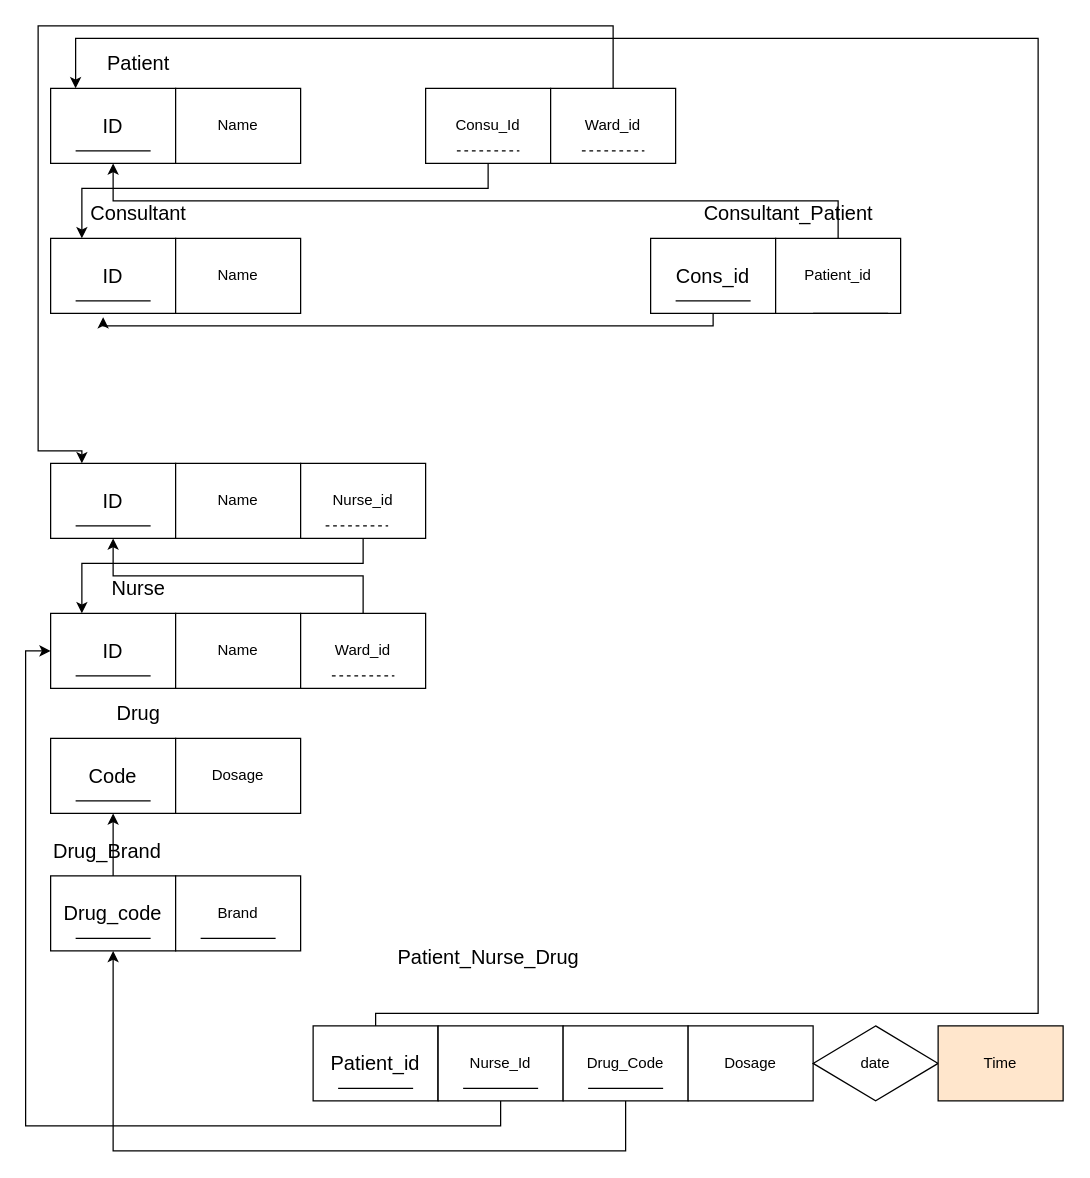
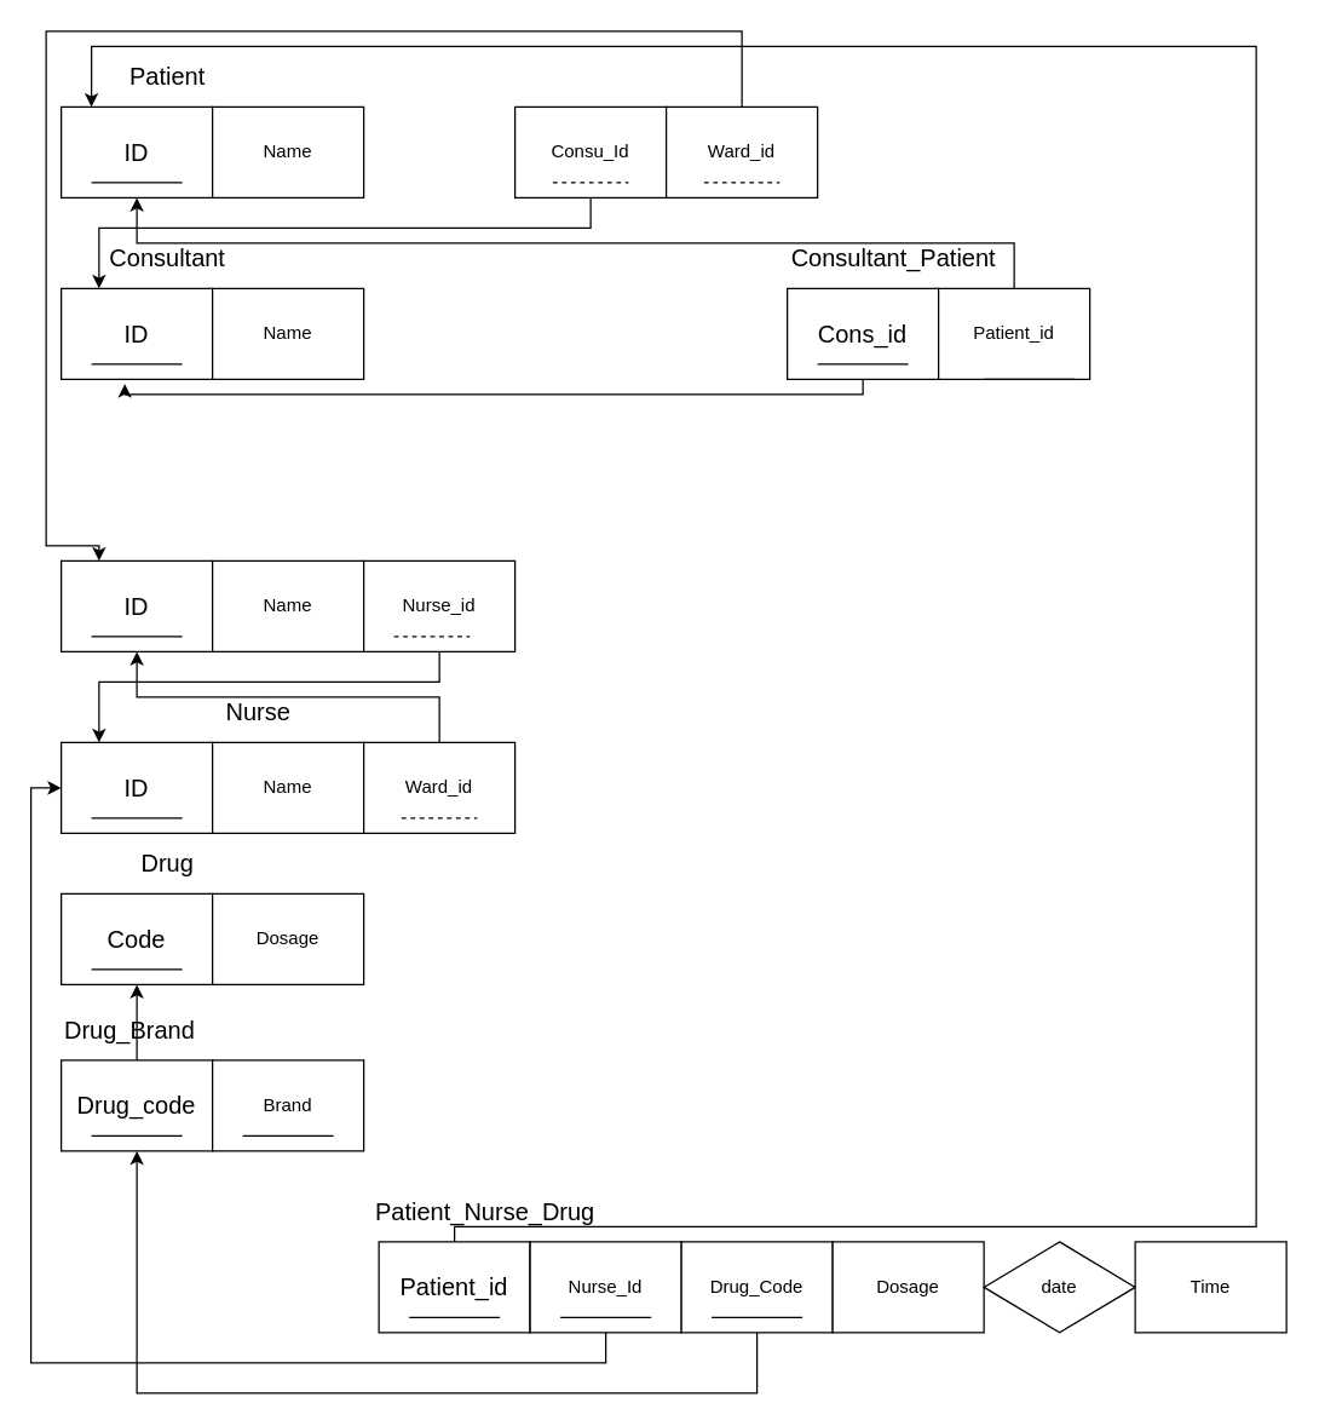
  <mxCell id="0" />
  <mxCell id="1" parent="0" />
  <mxCell id="2" value="&lt;font style=&quot;font-size: 16px&quot;&gt;ID&lt;/font&gt;" style="rounded=0;whiteSpace=wrap;html=1;" vertex="1" parent="1"><mxGeometry x="40" y="70" width="100" height="60" as="geometry" /></mxCell>
  <mxCell id="3" value="" style="endArrow=none;html=1;" edge="1" parent="1" source="2"><mxGeometry width="50" height="50" relative="1" as="geometry"><mxPoint x="420" y="410" as="sourcePoint" /><mxPoint x="140" y="130" as="targetPoint" /><Array as="points"><mxPoint x="140" y="70" /></Array></mxGeometry></mxCell>
  <mxCell id="4" value="" style="endArrow=none;html=1;" edge="1" parent="1"><mxGeometry width="50" height="50" relative="1" as="geometry"><mxPoint x="60" y="120" as="sourcePoint" /><mxPoint x="120" y="120" as="targetPoint" /></mxGeometry></mxCell>
  <mxCell id="5" value="Name" style="rounded=0;whiteSpace=wrap;html=1;" vertex="1" parent="1"><mxGeometry x="140" y="70" width="100" height="60" as="geometry" /></mxCell>
  <mxCell id="6" style="edgeStyle=orthogonalEdgeStyle;rounded=0;orthogonalLoop=1;jettySize=auto;html=1;entryX=0.25;entryY=0;entryDx=0;entryDy=0;" edge="1" parent="1" source="7" target="10"><mxGeometry relative="1" as="geometry"><Array as="points"><mxPoint x="390" y="150" /><mxPoint x="65" y="150" /></Array></mxGeometry></mxCell>
  <mxCell id="7" value="Consu_Id" style="rounded=0;whiteSpace=wrap;html=1;" vertex="1" parent="1"><mxGeometry x="340" y="70" width="100" height="60" as="geometry" /></mxCell>
  <mxCell id="8" value="&lt;font style=&quot;font-size: 16px&quot;&gt;Patient&lt;/font&gt;" style="text;html=1;resizable=0;autosize=1;align=center;verticalAlign=middle;points=[];fillColor=none;strokeColor=none;rounded=0;" vertex="1" parent="1"><mxGeometry x="75" y="40" width="70" height="20" as="geometry" /></mxCell>
  <mxCell id="9" value="" style="endArrow=none;dashed=1;html=1;" edge="1" parent="1"><mxGeometry width="50" height="50" relative="1" as="geometry"><mxPoint x="365" y="120" as="sourcePoint" /><mxPoint x="415" y="120" as="targetPoint" /></mxGeometry></mxCell>
  <mxCell id="10" value="&lt;font style=&quot;font-size: 16px&quot;&gt;ID&lt;/font&gt;" style="rounded=0;whiteSpace=wrap;html=1;" vertex="1" parent="1"><mxGeometry x="40" y="190" width="100" height="60" as="geometry" /></mxCell>
  <mxCell id="11" value="" style="endArrow=none;html=1;" edge="1" parent="1" source="10"><mxGeometry width="50" height="50" relative="1" as="geometry"><mxPoint x="420" y="530" as="sourcePoint" /><mxPoint x="140" y="250" as="targetPoint" /><Array as="points"><mxPoint x="140" y="190" /></Array></mxGeometry></mxCell>
  <mxCell id="12" value="" style="endArrow=none;html=1;" edge="1" parent="1"><mxGeometry width="50" height="50" relative="1" as="geometry"><mxPoint x="60" y="240" as="sourcePoint" /><mxPoint x="120" y="240" as="targetPoint" /></mxGeometry></mxCell>
  <mxCell id="13" value="Name" style="rounded=0;whiteSpace=wrap;html=1;" vertex="1" parent="1"><mxGeometry x="140" y="190" width="100" height="60" as="geometry" /></mxCell>
  <mxCell id="14" value="&lt;font style=&quot;font-size: 16px&quot;&gt;Consultant&lt;/font&gt;" style="text;html=1;resizable=0;autosize=1;align=center;verticalAlign=middle;points=[];fillColor=none;strokeColor=none;rounded=0;" vertex="1" parent="1"><mxGeometry x="65" y="160" width="90" height="20" as="geometry" /></mxCell>
  <mxCell id="15" style="edgeStyle=orthogonalEdgeStyle;rounded=0;orthogonalLoop=1;jettySize=auto;html=1;entryX=0.42;entryY=1.05;entryDx=0;entryDy=0;entryPerimeter=0;" edge="1" parent="1" source="16" target="10"><mxGeometry relative="1" as="geometry"><Array as="points"><mxPoint x="570" y="260" /><mxPoint x="82" y="260" /></Array></mxGeometry></mxCell>
  <mxCell id="16" value="&lt;font style=&quot;font-size: 16px&quot;&gt;Cons_id&lt;/font&gt;" style="rounded=0;whiteSpace=wrap;html=1;" vertex="1" parent="1"><mxGeometry x="520" y="190" width="100" height="60" as="geometry" /></mxCell>
  <mxCell id="17" value="" style="endArrow=none;html=1;" edge="1" parent="1" source="16"><mxGeometry width="50" height="50" relative="1" as="geometry"><mxPoint x="900" y="530" as="sourcePoint" /><mxPoint x="620" y="250" as="targetPoint" /><Array as="points"><mxPoint x="620" y="190" /></Array></mxGeometry></mxCell>
  <mxCell id="18" value="" style="endArrow=none;html=1;" edge="1" parent="1"><mxGeometry width="50" height="50" relative="1" as="geometry"><mxPoint x="540" y="240" as="sourcePoint" /><mxPoint x="600" y="240" as="targetPoint" /></mxGeometry></mxCell>
  <mxCell id="19" style="edgeStyle=orthogonalEdgeStyle;rounded=0;orthogonalLoop=1;jettySize=auto;html=1;entryX=0.5;entryY=1;entryDx=0;entryDy=0;" edge="1" parent="1" source="20" target="2"><mxGeometry relative="1" as="geometry"><Array as="points"><mxPoint x="670" y="160" /><mxPoint x="90" y="160" /></Array></mxGeometry></mxCell>
  <mxCell id="20" value="Patient_id" style="rounded=0;whiteSpace=wrap;html=1;" vertex="1" parent="1"><mxGeometry x="620" y="190" width="100" height="60" as="geometry" /></mxCell>
- <mxCell id="21" value="&lt;font style=&quot;font-size: 16px&quot;&gt;Consultant_Patient&lt;/font&gt;" style="text;html=1;resizable=0;autosize=1;align=center;verticalAlign=middle;points=[];fillColor=none;strokeColor=none;rounded=0;" vertex="1" parent="1"><mxGeometry x="555" y="160" width="150" height="20" as="geometry" /></mxCell>
+ <mxCell id="21" value="&lt;font style=&quot;font-size: 16px&quot;&gt;Consultant_Patient&lt;/font&gt;" style="text;html=1;resizable=0;autosize=1;align=center;verticalAlign=middle;points=[];fillColor=none;strokeColor=none;rounded=0;" vertex="1" parent="1"><mxGeometry x="515" y="160" width="150" height="20" as="geometry" /></mxCell>
  <mxCell id="22" value="" style="endArrow=none;html=1;" edge="1" parent="1"><mxGeometry width="50" height="50" relative="1" as="geometry"><mxPoint x="160" y="750" as="sourcePoint" /><mxPoint x="220" y="750" as="targetPoint" /></mxGeometry></mxCell>
  <mxCell id="23" value="&lt;font style=&quot;font-size: 16px&quot;&gt;ID&lt;/font&gt;" style="rounded=0;whiteSpace=wrap;html=1;" vertex="1" parent="1"><mxGeometry x="40" y="370" width="100" height="60" as="geometry" /></mxCell>
  <mxCell id="24" value="" style="endArrow=none;html=1;" edge="1" parent="1" source="23"><mxGeometry width="50" height="50" relative="1" as="geometry"><mxPoint x="420" y="710" as="sourcePoint" /><mxPoint x="140" y="430" as="targetPoint" /><Array as="points"><mxPoint x="140" y="370" /></Array></mxGeometry></mxCell>
  <mxCell id="25" value="" style="endArrow=none;html=1;" edge="1" parent="1"><mxGeometry width="50" height="50" relative="1" as="geometry"><mxPoint x="60" y="420" as="sourcePoint" /><mxPoint x="120" y="420" as="targetPoint" /></mxGeometry></mxCell>
  <mxCell id="26" value="Name" style="rounded=0;whiteSpace=wrap;html=1;" vertex="1" parent="1"><mxGeometry x="140" y="370" width="100" height="60" as="geometry" /></mxCell>
  <mxCell id="27" style="edgeStyle=orthogonalEdgeStyle;rounded=0;orthogonalLoop=1;jettySize=auto;html=1;entryX=0.25;entryY=0;entryDx=0;entryDy=0;" edge="1" parent="1" source="28" target="30"><mxGeometry relative="1" as="geometry"><Array as="points"><mxPoint x="290" y="450" /><mxPoint x="65" y="450" /></Array></mxGeometry></mxCell>
  <mxCell id="28" value="Nurse_id" style="rounded=0;whiteSpace=wrap;html=1;" vertex="1" parent="1"><mxGeometry x="240" y="370" width="100" height="60" as="geometry" /></mxCell>
  <mxCell id="29" value="" style="endArrow=none;dashed=1;html=1;" edge="1" parent="1"><mxGeometry width="50" height="50" relative="1" as="geometry"><mxPoint x="260" y="420" as="sourcePoint" /><mxPoint x="310" y="420" as="targetPoint" /></mxGeometry></mxCell>
  <mxCell id="30" value="&lt;font style=&quot;font-size: 16px&quot;&gt;ID&lt;/font&gt;" style="rounded=0;whiteSpace=wrap;html=1;" vertex="1" parent="1"><mxGeometry x="40" y="490" width="100" height="60" as="geometry" /></mxCell>
  <mxCell id="31" value="" style="endArrow=none;html=1;" edge="1" parent="1" source="30"><mxGeometry width="50" height="50" relative="1" as="geometry"><mxPoint x="420" y="830" as="sourcePoint" /><mxPoint x="140" y="550" as="targetPoint" /><Array as="points"><mxPoint x="140" y="490" /></Array></mxGeometry></mxCell>
  <mxCell id="32" value="" style="endArrow=none;html=1;" edge="1" parent="1"><mxGeometry width="50" height="50" relative="1" as="geometry"><mxPoint x="60" y="540" as="sourcePoint" /><mxPoint x="120" y="540" as="targetPoint" /></mxGeometry></mxCell>
  <mxCell id="33" value="Name" style="rounded=0;whiteSpace=wrap;html=1;" vertex="1" parent="1"><mxGeometry x="140" y="490" width="100" height="60" as="geometry" /></mxCell>
  <mxCell id="34" style="edgeStyle=orthogonalEdgeStyle;rounded=0;orthogonalLoop=1;jettySize=auto;html=1;entryX=0.5;entryY=1;entryDx=0;entryDy=0;" edge="1" parent="1" source="35" target="23"><mxGeometry relative="1" as="geometry"><Array as="points"><mxPoint x="290" y="460" /><mxPoint x="90" y="460" /></Array></mxGeometry></mxCell>
  <mxCell id="35" value="Ward_id" style="rounded=0;whiteSpace=wrap;html=1;" vertex="1" parent="1"><mxGeometry x="240" y="490" width="100" height="60" as="geometry" /></mxCell>
- <mxCell id="36" value="&lt;font style=&quot;font-size: 16px&quot;&gt;Nurse&lt;/font&gt;" style="text;html=1;resizable=0;autosize=1;align=center;verticalAlign=middle;points=[];fillColor=none;strokeColor=none;rounded=0;" vertex="1" parent="1"><mxGeometry x="80" y="460" width="60" height="20" as="geometry" /></mxCell>
+ <mxCell id="36" value="&lt;font style=&quot;font-size: 16px&quot;&gt;Nurse&lt;/font&gt;" style="text;html=1;resizable=0;autosize=1;align=center;verticalAlign=middle;points=[];fillColor=none;strokeColor=none;rounded=0;" vertex="1" parent="1"><mxGeometry x="140" y="460" width="60" height="20" as="geometry" /></mxCell>
  <mxCell id="37" value="" style="endArrow=none;dashed=1;html=1;" edge="1" parent="1"><mxGeometry width="50" height="50" relative="1" as="geometry"><mxPoint x="265" y="540" as="sourcePoint" /><mxPoint x="315" y="540" as="targetPoint" /></mxGeometry></mxCell>
  <mxCell id="38" style="edgeStyle=orthogonalEdgeStyle;rounded=0;orthogonalLoop=1;jettySize=auto;html=1;entryX=0.25;entryY=0;entryDx=0;entryDy=0;" edge="1" parent="1" source="39" target="23"><mxGeometry relative="1" as="geometry"><Array as="points"><mxPoint x="490" y="20" /><mxPoint x="30" y="20" /><mxPoint x="30" y="360" /><mxPoint x="65" y="360" /></Array></mxGeometry></mxCell>
  <mxCell id="39" value="Ward_id" style="rounded=0;whiteSpace=wrap;html=1;" vertex="1" parent="1"><mxGeometry x="440" y="70" width="100" height="60" as="geometry" /></mxCell>
  <mxCell id="40" value="" style="endArrow=none;dashed=1;html=1;" edge="1" parent="1"><mxGeometry width="50" height="50" relative="1" as="geometry"><mxPoint x="465" y="120" as="sourcePoint" /><mxPoint x="515" y="120" as="targetPoint" /></mxGeometry></mxCell>
  <mxCell id="41" value="&lt;font style=&quot;font-size: 16px&quot;&gt;Code&lt;/font&gt;" style="rounded=0;whiteSpace=wrap;html=1;" vertex="1" parent="1"><mxGeometry x="40" y="590" width="100" height="60" as="geometry" /></mxCell>
  <mxCell id="42" value="" style="endArrow=none;html=1;" edge="1" parent="1" source="41"><mxGeometry width="50" height="50" relative="1" as="geometry"><mxPoint x="420" y="930" as="sourcePoint" /><mxPoint x="140" y="650" as="targetPoint" /><Array as="points"><mxPoint x="140" y="590" /></Array></mxGeometry></mxCell>
  <mxCell id="43" value="" style="endArrow=none;html=1;" edge="1" parent="1"><mxGeometry width="50" height="50" relative="1" as="geometry"><mxPoint x="60" y="640" as="sourcePoint" /><mxPoint x="120" y="640" as="targetPoint" /></mxGeometry></mxCell>
  <mxCell id="44" value="Dosage" style="rounded=0;whiteSpace=wrap;html=1;" vertex="1" parent="1"><mxGeometry x="140" y="590" width="100" height="60" as="geometry" /></mxCell>
  <mxCell id="45" value="&lt;font style=&quot;font-size: 16px&quot;&gt;Drug&lt;/font&gt;" style="text;html=1;resizable=0;autosize=1;align=center;verticalAlign=middle;points=[];fillColor=none;strokeColor=none;rounded=0;" vertex="1" parent="1"><mxGeometry x="85" y="560" width="50" height="20" as="geometry" /></mxCell>
  <mxCell id="46" style="edgeStyle=orthogonalEdgeStyle;rounded=0;orthogonalLoop=1;jettySize=auto;html=1;entryX=0.5;entryY=1;entryDx=0;entryDy=0;" edge="1" parent="1" source="47" target="41"><mxGeometry relative="1" as="geometry" /></mxCell>
  <mxCell id="47" value="&lt;font style=&quot;font-size: 16px&quot;&gt;Drug_code&lt;/font&gt;" style="rounded=0;whiteSpace=wrap;html=1;" vertex="1" parent="1"><mxGeometry x="40" y="700" width="100" height="60" as="geometry" /></mxCell>
  <mxCell id="48" value="" style="endArrow=none;html=1;" edge="1" parent="1" source="47"><mxGeometry width="50" height="50" relative="1" as="geometry"><mxPoint x="420" y="1040" as="sourcePoint" /><mxPoint x="140" y="760" as="targetPoint" /><Array as="points"><mxPoint x="140" y="700" /></Array></mxGeometry></mxCell>
  <mxCell id="49" value="" style="endArrow=none;html=1;" edge="1" parent="1"><mxGeometry width="50" height="50" relative="1" as="geometry"><mxPoint x="60" y="750" as="sourcePoint" /><mxPoint x="120" y="750" as="targetPoint" /></mxGeometry></mxCell>
  <mxCell id="50" value="Brand" style="rounded=0;whiteSpace=wrap;html=1;" vertex="1" parent="1"><mxGeometry x="140" y="700" width="100" height="60" as="geometry" /></mxCell>
  <mxCell id="51" value="&lt;font style=&quot;font-size: 16px&quot;&gt;Drug_Brand&lt;/font&gt;" style="text;html=1;resizable=0;autosize=1;align=center;verticalAlign=middle;points=[];fillColor=none;strokeColor=none;rounded=0;" vertex="1" parent="1"><mxGeometry x="35" y="670" width="100" height="20" as="geometry" /></mxCell>
  <mxCell id="52" value="" style="endArrow=none;html=1;" edge="1" parent="1"><mxGeometry width="50" height="50" relative="1" as="geometry"><mxPoint x="650" y="250" as="sourcePoint" /><mxPoint x="710" y="250" as="targetPoint" /></mxGeometry></mxCell>
  <mxCell id="53" value="" style="endArrow=none;html=1;" edge="1" parent="1"><mxGeometry width="50" height="50" relative="1" as="geometry"><mxPoint x="160" y="750" as="sourcePoint" /><mxPoint x="220" y="750" as="targetPoint" /></mxGeometry></mxCell>
  <mxCell id="54" style="edgeStyle=orthogonalEdgeStyle;rounded=0;orthogonalLoop=1;jettySize=auto;html=1;exitX=0.5;exitY=0;exitDx=0;exitDy=0;" edge="1" parent="1" source="55"><mxGeometry relative="1" as="geometry"><mxPoint x="60" y="70" as="targetPoint" /><mxPoint x="300" y="770" as="sourcePoint" /><Array as="points"><mxPoint x="300" y="810" /><mxPoint x="830" y="810" /><mxPoint x="830" y="30" /><mxPoint x="60" y="30" /></Array></mxGeometry></mxCell>
  <mxCell id="55" value="&lt;font style=&quot;font-size: 16px&quot;&gt;Patient_id&lt;/font&gt;" style="rounded=0;whiteSpace=wrap;html=1;" vertex="1" parent="1"><mxGeometry x="250" y="820" width="100" height="60" as="geometry" /></mxCell>
  <mxCell id="56" value="" style="endArrow=none;html=1;" edge="1" parent="1" source="55"><mxGeometry width="50" height="50" relative="1" as="geometry"><mxPoint x="630" y="1160" as="sourcePoint" /><mxPoint x="350" y="880" as="targetPoint" /><Array as="points"><mxPoint x="350" y="820" /></Array></mxGeometry></mxCell>
  <mxCell id="57" value="" style="endArrow=none;html=1;" edge="1" parent="1"><mxGeometry width="50" height="50" relative="1" as="geometry"><mxPoint x="270" y="870" as="sourcePoint" /><mxPoint x="330" y="870" as="targetPoint" /></mxGeometry></mxCell>
  <mxCell id="58" style="edgeStyle=orthogonalEdgeStyle;rounded=0;orthogonalLoop=1;jettySize=auto;html=1;entryX=0;entryY=0.5;entryDx=0;entryDy=0;" edge="1" parent="1" source="59" target="30"><mxGeometry relative="1" as="geometry"><Array as="points"><mxPoint x="400" y="900" /><mxPoint y="900" x="20" /><mxPoint y="520" x="20" /></Array></mxGeometry></mxCell>
  <mxCell id="59" value="Nurse_Id" style="rounded=0;whiteSpace=wrap;html=1;" vertex="1" parent="1"><mxGeometry x="350" y="820" width="100" height="60" as="geometry" /></mxCell>
  <mxCell id="60" style="edgeStyle=orthogonalEdgeStyle;rounded=0;orthogonalLoop=1;jettySize=auto;html=1;" edge="1" parent="1" source="61" target="47"><mxGeometry relative="1" as="geometry"><Array as="points"><mxPoint x="500" y="920" /><mxPoint x="90" y="920" /></Array></mxGeometry></mxCell>
  <mxCell id="61" value="Drug_Code" style="rounded=0;whiteSpace=wrap;html=1;" vertex="1" parent="1"><mxGeometry x="450" y="820" width="100" height="60" as="geometry" /></mxCell>
  <mxCell id="62" value="Dosage" style="rounded=0;whiteSpace=wrap;html=1;" vertex="1" parent="1"><mxGeometry x="550" y="820" width="100" height="60" as="geometry" /></mxCell>
- <mxCell id="63" value="&lt;font style=&quot;font-size: 16px&quot;&gt;Patient_Nurse_Drug&lt;/font&gt;" style="text;html=1;resizable=0;autosize=1;align=center;verticalAlign=middle;points=[];fillColor=none;strokeColor=none;rounded=0;" vertex="1" parent="1"><mxGeometry x="310" y="755" width="160" height="20" as="geometry" /></mxCell>
+ <mxCell id="63" value="&lt;font style=&quot;font-size: 16px&quot;&gt;Patient_Nurse_Drug&lt;/font&gt;" style="text;html=1;resizable=0;autosize=1;align=center;verticalAlign=middle;points=[];fillColor=none;strokeColor=none;rounded=0;" vertex="1" parent="1"><mxGeometry x="240" y="790" width="160" height="20" as="geometry" /></mxCell>
  <mxCell id="64" value="date" style="rhombus;whiteSpace=wrap;html=1;" vertex="1" parent="1"><mxGeometry x="650" y="820" width="100" height="60" as="geometry" /></mxCell>
  <mxCell id="65" value="" style="endArrow=none;html=1;" edge="1" parent="1"><mxGeometry width="50" height="50" relative="1" as="geometry"><mxPoint x="370" y="870" as="sourcePoint" /><mxPoint x="430" y="870" as="targetPoint" /></mxGeometry></mxCell>
  <mxCell id="66" value="" style="endArrow=none;html=1;" edge="1" parent="1"><mxGeometry width="50" height="50" relative="1" as="geometry"><mxPoint x="470" y="870" as="sourcePoint" /><mxPoint x="530" y="870" as="targetPoint" /></mxGeometry></mxCell>
- <mxCell id="67" value="Time" style="rounded=0;whiteSpace=wrap;html=1;fillColor=#ffe6cc;" vertex="1" parent="1"><mxGeometry x="750" y="820" width="100" height="60" as="geometry" /></mxCell>
+ <mxCell id="67" value="Time" style="rounded=0;whiteSpace=wrap;html=1;" vertex="1" parent="1"><mxGeometry x="750" y="820" width="100" height="60" as="geometry" /></mxCell>
